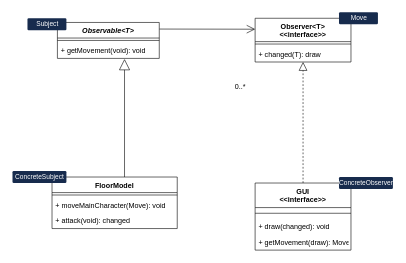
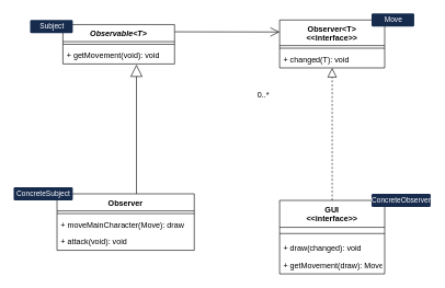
  <mxCell id="0" />
  <mxCell id="1" parent="0" />
  <mxCell id="2" value="" style="endArrow=block;endSize=16;endFill=0;html=1;exitX=0.579;exitY=0;exitDx=0;exitDy=0;exitPerimeter=0;" edge="1" parent="1" source="11"><mxGeometry x="0.125" y="60" width="160" relative="1" as="geometry"><mxPoint x="207" y="285" as="sourcePoint" /><mxPoint x="207" y="98" as="targetPoint" /><mxPoint as="offset" /></mxGeometry></mxCell>
  <mxCell id="3" value="" style="endArrow=open;endFill=1;endSize=12;html=1;entryX=0;entryY=0.25;entryDx=0;entryDy=0;" edge="1" parent="1" target="5"><mxGeometry width="160" relative="1" as="geometry"><mxPoint x="265" y="48" as="sourcePoint" /><mxPoint x="422" y="56" as="targetPoint" /></mxGeometry></mxCell>
  <mxCell id="4" value="" style="endArrow=block;dashed=1;endFill=0;endSize=12;html=1;entryX=0.5;entryY=1;entryDx=0;entryDy=0;exitX=0.5;exitY=0;exitDx=0;exitDy=0;" edge="1" parent="1" source="15" target="5"><mxGeometry width="160" relative="1" as="geometry"><mxPoint x="45" y="145" as="sourcePoint" /><mxPoint x="205" y="145" as="targetPoint" /></mxGeometry></mxCell>
  <mxCell id="5" value="Observer&lt;T&gt;&#10;&lt;&lt;interface&gt;&gt;" style="swimlane;fontStyle=1;align=center;verticalAlign=top;childLayout=stackLayout;horizontal=1;startSize=39;horizontalStack=0;resizeParent=1;resizeParentMax=0;resizeLast=0;collapsible=1;marginBottom=0;" vertex="1" parent="1"><mxGeometry x="425" y="30" width="160" height="73" as="geometry" /></mxCell>
  <mxCell id="6" value="" style="line;strokeWidth=1;fillColor=none;align=left;verticalAlign=middle;spacingTop=-1;spacingLeft=3;spacingRight=3;rotatable=0;labelPosition=right;points=[];portConstraint=eastwest;" vertex="1" parent="5"><mxGeometry y="39" width="160" height="8" as="geometry" /></mxCell>
- <mxCell id="7" value="+ changed(T): draw" style="text;strokeColor=none;fillColor=none;align=left;verticalAlign=top;spacingLeft=4;spacingRight=4;overflow=hidden;rotatable=0;points=[[0,0.5],[1,0.5]];portConstraint=eastwest;" vertex="1" parent="5"><mxGeometry y="47" width="160" height="26" as="geometry" /></mxCell>
+ <mxCell id="7" value="+ changed(T): void" style="text;strokeColor=none;fillColor=none;align=left;verticalAlign=top;spacingLeft=4;spacingRight=4;overflow=hidden;rotatable=0;points=[[0,0.5],[1,0.5]];portConstraint=eastwest;" vertex="1" parent="5"><mxGeometry y="47" width="160" height="26" as="geometry" /></mxCell>
  <mxCell id="8" value="Observable&lt;T&gt;" style="swimlane;fontStyle=3;align=center;verticalAlign=top;childLayout=stackLayout;horizontal=1;startSize=26;horizontalStack=0;resizeParent=1;resizeParentMax=0;resizeLast=0;collapsible=1;marginBottom=0;" vertex="1" parent="1"><mxGeometry x="95" y="37" width="170" height="60" as="geometry" /></mxCell>
  <mxCell id="9" value="" style="line;strokeWidth=1;fillColor=none;align=left;verticalAlign=middle;spacingTop=-1;spacingLeft=3;spacingRight=3;rotatable=0;labelPosition=right;points=[];portConstraint=eastwest;" vertex="1" parent="8"><mxGeometry y="26" width="170" height="8" as="geometry" /></mxCell>
  <mxCell id="10" value="+ getMovement(void): void" style="text;strokeColor=none;fillColor=none;align=left;verticalAlign=top;spacingLeft=4;spacingRight=4;overflow=hidden;rotatable=0;points=[[0,0.5],[1,0.5]];portConstraint=eastwest;" vertex="1" parent="8"><mxGeometry y="34" width="170" height="26" as="geometry" /></mxCell>
- <mxCell id="11" value="FloorModel" style="swimlane;fontStyle=1;align=center;verticalAlign=top;childLayout=stackLayout;horizontal=1;startSize=26;horizontalStack=0;resizeParent=1;resizeParentMax=0;resizeLast=0;collapsible=1;marginBottom=0;" vertex="1" parent="1"><mxGeometry x="86" y="295" width="209" height="86" as="geometry" /></mxCell>
+ <mxCell id="11" value="Observer" style="swimlane;fontStyle=1;align=center;verticalAlign=top;childLayout=stackLayout;horizontal=1;startSize=26;horizontalStack=0;resizeParent=1;resizeParentMax=0;resizeLast=0;collapsible=1;marginBottom=0;" vertex="1" parent="1"><mxGeometry x="86" y="295" width="209" height="86" as="geometry" /></mxCell>
  <mxCell id="12" value="" style="line;strokeWidth=1;fillColor=none;align=left;verticalAlign=middle;spacingTop=-1;spacingLeft=3;spacingRight=3;rotatable=0;labelPosition=right;points=[];portConstraint=eastwest;" vertex="1" parent="11"><mxGeometry y="26" width="209" height="8" as="geometry" /></mxCell>
- <mxCell id="13" value="+ moveMainCharacter(Move): void" style="text;strokeColor=none;fillColor=none;align=left;verticalAlign=top;spacingLeft=4;spacingRight=4;overflow=hidden;rotatable=0;points=[[0,0.5],[1,0.5]];portConstraint=eastwest;" vertex="1" parent="11"><mxGeometry y="34" width="209" height="26" as="geometry" /></mxCell>
- <mxCell id="14" value="+ attack(void): changed" style="text;strokeColor=none;fillColor=none;align=left;verticalAlign=top;spacingLeft=4;spacingRight=4;overflow=hidden;rotatable=0;points=[[0,0.5],[1,0.5]];portConstraint=eastwest;" vertex="1" parent="11"><mxGeometry y="60" width="209" height="26" as="geometry" /></mxCell>
+ <mxCell id="13" value="+ moveMainCharacter(Move): draw" style="text;strokeColor=none;fillColor=none;align=left;verticalAlign=top;spacingLeft=4;spacingRight=4;overflow=hidden;rotatable=0;points=[[0,0.5],[1,0.5]];portConstraint=eastwest;" vertex="1" parent="11"><mxGeometry y="34" width="209" height="26" as="geometry" /></mxCell>
+ <mxCell id="14" value="+ attack(void): void" style="text;strokeColor=none;fillColor=none;align=left;verticalAlign=top;spacingLeft=4;spacingRight=4;overflow=hidden;rotatable=0;points=[[0,0.5],[1,0.5]];portConstraint=eastwest;" vertex="1" parent="11"><mxGeometry y="60" width="209" height="26" as="geometry" /></mxCell>
  <mxCell id="15" value="GUI&#10;&lt;&lt;interface&gt;&gt;&#10;" style="swimlane;fontStyle=1;align=center;verticalAlign=top;childLayout=stackLayout;horizontal=1;startSize=41;horizontalStack=0;resizeParent=1;resizeParentMax=0;resizeLast=0;collapsible=1;marginBottom=0;" vertex="1" parent="1"><mxGeometry x="425" y="305" width="160" height="112" as="geometry" /></mxCell>
  <mxCell id="16" value="" style="line;strokeWidth=1;fillColor=none;align=left;verticalAlign=middle;spacingTop=-1;spacingLeft=3;spacingRight=3;rotatable=0;labelPosition=right;points=[];portConstraint=eastwest;" vertex="1" parent="15"><mxGeometry y="41" width="160" height="19" as="geometry" /></mxCell>
  <mxCell id="17" value="+ draw(changed): void" style="text;strokeColor=none;fillColor=none;align=left;verticalAlign=top;spacingLeft=4;spacingRight=4;overflow=hidden;rotatable=0;points=[[0,0.5],[1,0.5]];portConstraint=eastwest;" vertex="1" parent="15"><mxGeometry y="60" width="160" height="26" as="geometry" /></mxCell>
  <mxCell id="18" value="+ getMovement(draw): Move" style="text;strokeColor=none;fillColor=none;align=left;verticalAlign=top;spacingLeft=4;spacingRight=4;overflow=hidden;rotatable=0;points=[[0,0.5],[1,0.5]];portConstraint=eastwest;" vertex="1" parent="15"><mxGeometry y="86" width="160" height="26" as="geometry" /></mxCell>
  <mxCell id="19" value="Move" style="rounded=1;arcSize=10;fillColor=#172B4D;strokeColor=none;html=1;fontSize=11;align=center;fontColor=#ffffff;fontStyle=0;fontSize=11" vertex="1" parent="1"><mxGeometry x="565" y="20" width="65" height="20" as="geometry" /></mxCell>
  <mxCell id="20" value="Subject" style="rounded=1;arcSize=10;fillColor=#172B4D;strokeColor=none;html=1;fontSize=11;align=center;fontColor=#ffffff;fontStyle=0;fontSize=11" vertex="1" parent="1"><mxGeometry x="45" y="30" width="65" height="20" as="geometry" /></mxCell>
  <mxCell id="21" value="ConcreteSubject" style="rounded=1;arcSize=10;fillColor=#172B4D;strokeColor=none;html=1;fontSize=11;align=center;fontColor=#ffffff;fontStyle=0;fontSize=11" vertex="1" parent="1"><mxGeometry x="20" y="285" width="90" height="20" as="geometry" /></mxCell>
  <mxCell id="22" value="ConcreteObserver" style="rounded=1;arcSize=10;fillColor=#172B4D;strokeColor=none;html=1;fontSize=11;align=center;fontColor=#ffffff;fontStyle=0;fontSize=11" vertex="1" parent="1"><mxGeometry x="565" y="295" width="90" height="20" as="geometry" /></mxCell>
  <mxCell id="23" value="0..*" style="text;html=1;align=center;verticalAlign=middle;resizable=0;points=[];autosize=1;" vertex="1" parent="1"><mxGeometry x="385" y="135" width="30" height="20" as="geometry" /></mxCell>
